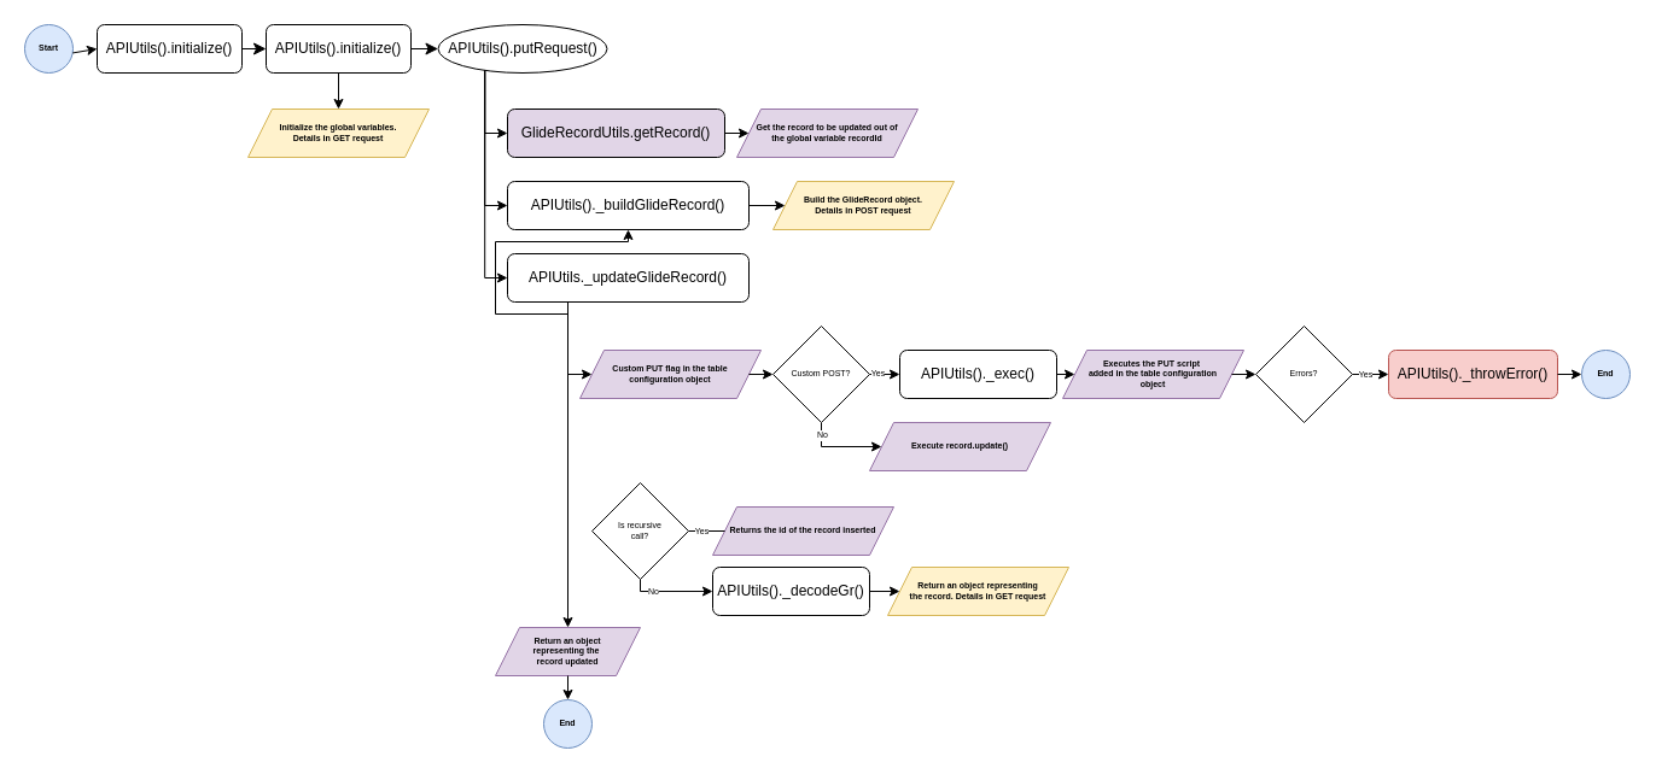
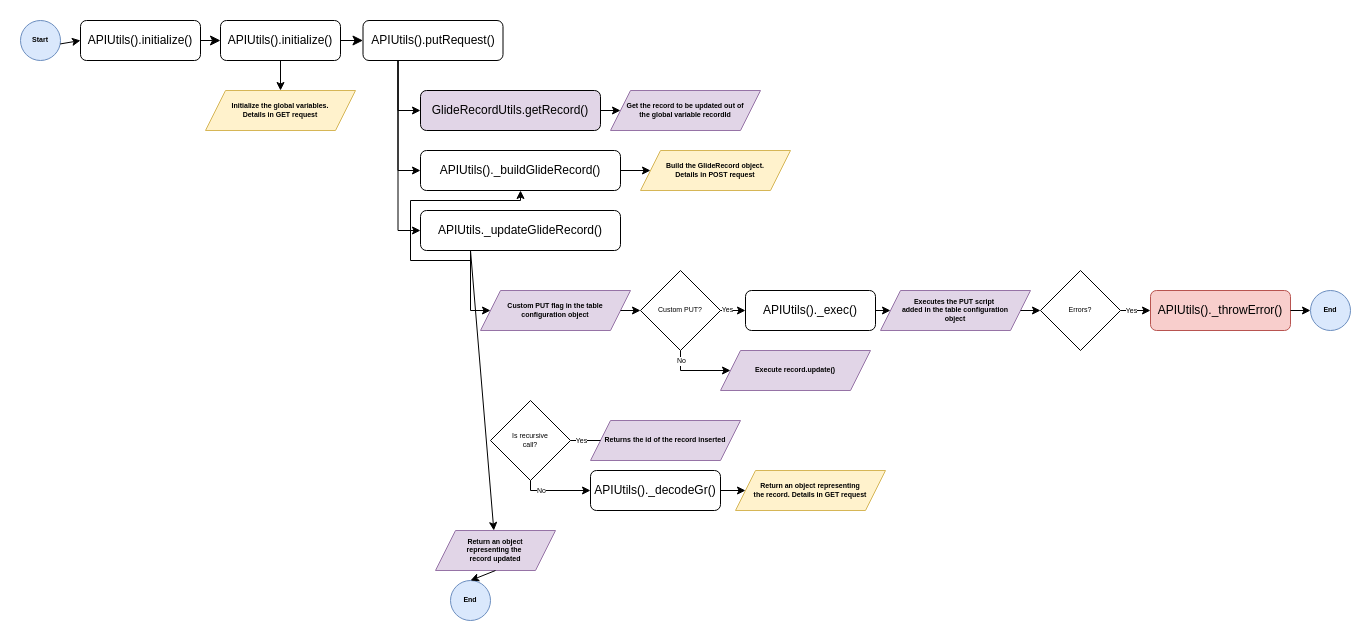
  <mxCell id="0" />
  <mxCell id="1" parent="0" />
  <mxCell id="2" value="APIUtils().initialize()" style="rounded=1;whiteSpace=wrap;html=1;fontSize=12;glass=0;strokeWidth=1;shadow=0;" parent="1" vertex="1"><mxGeometry x="80" y="20" width="120" height="40" as="geometry" /></mxCell>
  <mxCell id="3" value="APIUtils().initialize()" style="rounded=1;whiteSpace=wrap;html=1;fontSize=12;glass=0;strokeWidth=1;shadow=0;" parent="1" vertex="1"><mxGeometry x="220" y="20" width="120" height="40" as="geometry" /></mxCell>
  <mxCell id="4" value="" style="rounded=0;html=1;jettySize=auto;orthogonalLoop=1;fontSize=11;endArrow=classic;endFill=1;endSize=8;strokeWidth=1;shadow=0;labelBackgroundColor=none;edgeStyle=orthogonalEdgeStyle;exitX=1;exitY=0.5;exitDx=0;exitDy=0;entryX=0;entryY=0.5;entryDx=0;entryDy=0;" parent="1" source="2" target="3" edge="1"><mxGeometry x="0.333" y="20" relative="1" as="geometry"><mxPoint as="offset" /><mxPoint x="290" y="320" as="sourcePoint" /><mxPoint x="290" y="380" as="targetPoint" /></mxGeometry></mxCell>
- <mxCell id="5" value="APIUtils().putRequest()" style="ellipse;whiteSpace=wrap;html=1;fontSize=12;glass=0;strokeWidth=1;shadow=0;" parent="1" vertex="1"><mxGeometry x="362.51" y="20" width="140" height="40" as="geometry" /></mxCell>
+ <mxCell id="5" value="APIUtils().putRequest()" style="rounded=1;whiteSpace=wrap;html=1;fontSize=12;glass=0;strokeWidth=1;shadow=0;" parent="1" vertex="1"><mxGeometry x="362.51" y="20" width="140" height="40" as="geometry" /></mxCell>
  <mxCell id="6" value="" style="rounded=0;html=1;jettySize=auto;orthogonalLoop=1;fontSize=11;endArrow=classic;endFill=1;endSize=8;strokeWidth=1;shadow=0;labelBackgroundColor=none;entryX=0;entryY=0.5;entryDx=0;entryDy=0;exitX=1;exitY=0.5;exitDx=0;exitDy=0;" parent="1" source="3" target="5" edge="1"><mxGeometry x="0.333" y="20" relative="1" as="geometry"><mxPoint as="offset" /><mxPoint x="32.51" y="110" as="sourcePoint" /><mxPoint x="56.51" y="110" as="targetPoint" /></mxGeometry></mxCell>
  <mxCell id="7" value="Start" style="ellipse;whiteSpace=wrap;html=1;fontSize=7;fontStyle=1;fillColor=#dae8fc;strokeColor=#6c8ebf;" parent="1" vertex="1"><mxGeometry x="20" y="20" width="40" height="40" as="geometry" /></mxCell>
  <mxCell id="8" value="" style="endArrow=classic;html=1;rounded=0;fontSize=7;entryX=0;entryY=0.5;entryDx=0;entryDy=0;" parent="1" source="7" target="2" edge="1"><mxGeometry width="50" height="50" relative="1" as="geometry"><mxPoint x="110" y="230" as="sourcePoint" /><mxPoint x="160" y="180" as="targetPoint" /></mxGeometry></mxCell>
  <mxCell id="9" value="Initialize the global variables.&lt;br&gt;Details in GET request" style="shape=parallelogram;perimeter=parallelogramPerimeter;whiteSpace=wrap;html=1;fixedSize=1;fontSize=7;fillColor=#fff2cc;strokeColor=#d6b656;fontStyle=1" vertex="1" parent="1"><mxGeometry x="205" y="90" width="150" height="40" as="geometry" /></mxCell>
  <mxCell id="10" value="" style="endArrow=classic;html=1;rounded=0;exitX=0.5;exitY=1;exitDx=0;exitDy=0;" edge="1" parent="1" source="3" target="9"><mxGeometry width="50" height="50" relative="1" as="geometry"><mxPoint x="357.49" y="40" as="sourcePoint" /><mxPoint x="407.49" y="-10" as="targetPoint" /></mxGeometry></mxCell>
  <mxCell id="11" value="GlideRecordUtils.getRecord()" style="rounded=1;whiteSpace=wrap;html=1;fontSize=12;glass=0;strokeWidth=1;shadow=0;fillColor=#e1d5e7;" vertex="1" parent="1"><mxGeometry x="420" y="90" width="180" height="40" as="geometry" /></mxCell>
  <mxCell id="12" value="" style="endArrow=classic;html=1;rounded=0;exitX=0.25;exitY=1;exitDx=0;exitDy=0;entryX=0;entryY=0.5;entryDx=0;entryDy=0;edgeStyle=orthogonalEdgeStyle;" edge="1" parent="1" source="5" target="11"><mxGeometry width="50" height="50" relative="1" as="geometry"><mxPoint x="700" y="210" as="sourcePoint" /><mxPoint x="750" y="160" as="targetPoint" /></mxGeometry></mxCell>
  <mxCell id="13" value="Get the record to be updated out of&lt;br&gt;the global variable recordId" style="shape=parallelogram;perimeter=parallelogramPerimeter;whiteSpace=wrap;html=1;fixedSize=1;fontSize=7;fillColor=#e1d5e7;strokeColor=#9673a6;fontStyle=1" vertex="1" parent="1"><mxGeometry x="610" y="90" width="150" height="40" as="geometry" /></mxCell>
  <mxCell id="14" value="" style="endArrow=classic;html=1;rounded=0;exitX=1;exitY=0.5;exitDx=0;exitDy=0;" edge="1" parent="1" source="11" target="13"><mxGeometry width="50" height="50" relative="1" as="geometry"><mxPoint x="700" y="210" as="sourcePoint" /><mxPoint x="750" y="160" as="targetPoint" /></mxGeometry></mxCell>
  <mxCell id="15" value="APIUtils()._buildGlideRecord()" style="rounded=1;whiteSpace=wrap;html=1;fontSize=12;glass=0;strokeWidth=1;shadow=0;" vertex="1" parent="1"><mxGeometry x="420" y="150" width="200" height="40" as="geometry" /></mxCell>
  <mxCell id="16" value="" style="endArrow=classic;html=1;rounded=0;exitX=0.25;exitY=1;exitDx=0;exitDy=0;entryX=0;entryY=0.5;entryDx=0;entryDy=0;edgeStyle=orthogonalEdgeStyle;" edge="1" parent="1" source="5" target="15"><mxGeometry width="50" height="50" relative="1" as="geometry"><mxPoint x="407.51" y="70" as="sourcePoint" /><mxPoint x="430" y="120" as="targetPoint" /></mxGeometry></mxCell>
  <mxCell id="17" value="Build the GlideRecord object.&lt;br&gt;Details in POST request" style="shape=parallelogram;perimeter=parallelogramPerimeter;whiteSpace=wrap;html=1;fixedSize=1;fontSize=7;fillColor=#fff2cc;strokeColor=#d6b656;fontStyle=1" vertex="1" parent="1"><mxGeometry x="640" y="150" width="150" height="40" as="geometry" /></mxCell>
  <mxCell id="18" value="" style="endArrow=classic;html=1;rounded=0;exitX=1;exitY=0.5;exitDx=0;exitDy=0;entryX=0;entryY=0.5;entryDx=0;entryDy=0;" edge="1" parent="1" source="15" target="17"><mxGeometry width="50" height="50" relative="1" as="geometry"><mxPoint x="700" y="140" as="sourcePoint" /><mxPoint x="750" y="90" as="targetPoint" /></mxGeometry></mxCell>
  <mxCell id="19" value="APIUtils._updateGlideRecord()" style="rounded=1;whiteSpace=wrap;html=1;fontSize=12;glass=0;strokeWidth=1;shadow=0;" vertex="1" parent="1"><mxGeometry x="420" y="210" width="200" height="40" as="geometry" /></mxCell>
  <mxCell id="20" value="" style="endArrow=classic;html=1;rounded=0;exitX=0.25;exitY=1;exitDx=0;exitDy=0;entryX=0;entryY=0.5;entryDx=0;entryDy=0;edgeStyle=orthogonalEdgeStyle;" edge="1" parent="1" source="5" target="19"><mxGeometry width="50" height="50" relative="1" as="geometry"><mxPoint x="407.51" y="70" as="sourcePoint" /><mxPoint x="430" y="180" as="targetPoint" /></mxGeometry></mxCell>
  <mxCell id="21" value="Custom PUT flag in the table&lt;br&gt;configuration object" style="shape=parallelogram;perimeter=parallelogramPerimeter;whiteSpace=wrap;html=1;fixedSize=1;fontSize=7;fillColor=#e1d5e7;strokeColor=#9673a6;fontStyle=1" vertex="1" parent="1"><mxGeometry x="480" y="290" width="150" height="40" as="geometry" /></mxCell>
  <mxCell id="22" value="" style="endArrow=classic;html=1;rounded=0;fontSize=7;exitX=1;exitY=0.5;exitDx=0;exitDy=0;entryX=0;entryY=0.5;entryDx=0;entryDy=0;" edge="1" parent="1" source="21" target="45"><mxGeometry width="50" height="50" relative="1" as="geometry"><mxPoint x="632.51" y="297.36" as="sourcePoint" /><mxPoint x="682.51" y="310" as="targetPoint" /></mxGeometry></mxCell>
  <mxCell id="23" value="Yes" style="endArrow=classic;html=1;rounded=0;fontSize=7;exitX=1;exitY=0.5;exitDx=0;exitDy=0;entryX=0;entryY=0.5;entryDx=0;entryDy=0;" edge="1" parent="1" target="24" source="45"><mxGeometry x="-0.412" width="50" height="50" relative="1" as="geometry"><mxPoint x="762.51" y="310" as="sourcePoint" /><mxPoint x="852.51" y="247.36" as="targetPoint" /><mxPoint as="offset" /></mxGeometry></mxCell>
  <mxCell id="24" value="APIUtils()._exec()" style="rounded=1;whiteSpace=wrap;html=1;fontSize=12;glass=0;strokeWidth=1;shadow=0;" vertex="1" parent="1"><mxGeometry x="745" y="290" width="130" height="40" as="geometry" /></mxCell>
  <mxCell id="25" value="Executes the PUT script&amp;nbsp;&lt;br&gt;added in the table configuration&lt;br&gt;object" style="shape=parallelogram;perimeter=parallelogramPerimeter;whiteSpace=wrap;html=1;fixedSize=1;fontSize=7;fillColor=#e1d5e7;strokeColor=#9673a6;fontStyle=1" vertex="1" parent="1"><mxGeometry x="880" y="290" width="150" height="40" as="geometry" /></mxCell>
  <mxCell id="26" value="" style="endArrow=classic;html=1;rounded=0;fontSize=7;exitX=1;exitY=0.5;exitDx=0;exitDy=0;entryX=0;entryY=0.5;entryDx=0;entryDy=0;" edge="1" parent="1" source="24" target="25"><mxGeometry width="50" height="50" relative="1" as="geometry"><mxPoint x="1032.51" y="257.36" as="sourcePoint" /><mxPoint x="1082.51" y="207.36" as="targetPoint" /></mxGeometry></mxCell>
  <mxCell id="27" value="" style="endArrow=classic;html=1;rounded=0;fontSize=7;exitX=1;exitY=0.5;exitDx=0;exitDy=0;entryX=0;entryY=0.5;entryDx=0;entryDy=0;" edge="1" parent="1" source="25" target="47"><mxGeometry width="50" height="50" relative="1" as="geometry"><mxPoint x="1082.51" y="310" as="sourcePoint" /><mxPoint x="1092.51" y="310" as="targetPoint" /></mxGeometry></mxCell>
  <mxCell id="28" value="" style="endArrow=classic;html=1;rounded=0;exitX=1;exitY=0.5;exitDx=0;exitDy=0;edgeStyle=orthogonalEdgeStyle;entryX=0;entryY=0.5;entryDx=0;entryDy=0;" edge="1" parent="1" target="30" source="47"><mxGeometry width="50" height="50" relative="1" as="geometry"><mxPoint x="1172.51" y="310" as="sourcePoint" /><mxPoint x="1328.51" y="310" as="targetPoint" /></mxGeometry></mxCell>
  <mxCell id="29" value="Yes" style="edgeLabel;html=1;align=center;verticalAlign=middle;resizable=0;points=[];fontSize=7;" vertex="1" connectable="0" parent="28"><mxGeometry x="-0.2" relative="1" as="geometry"><mxPoint x="-2" as="offset" /></mxGeometry></mxCell>
  <mxCell id="30" value="APIUtils()._throwError()" style="rounded=1;whiteSpace=wrap;html=1;fontSize=12;glass=0;strokeWidth=1;shadow=0;fillColor=#f8cecc;strokeColor=#b85450;" vertex="1" parent="1"><mxGeometry x="1150" y="290" width="140" height="40" as="geometry" /></mxCell>
  <mxCell id="31" value="End" style="ellipse;whiteSpace=wrap;html=1;fontSize=7;fontStyle=1;fillColor=#dae8fc;strokeColor=#6c8ebf;" vertex="1" parent="1"><mxGeometry x="1310" y="290" width="40" height="40" as="geometry" /></mxCell>
  <mxCell id="32" value="" style="endArrow=classic;html=1;rounded=0;fontSize=7;exitX=1;exitY=0.5;exitDx=0;exitDy=0;entryX=0;entryY=0.5;entryDx=0;entryDy=0;" edge="1" parent="1" source="30" target="31"><mxGeometry width="50" height="50" relative="1" as="geometry"><mxPoint x="1498.51" y="340" as="sourcePoint" /><mxPoint x="1528.51" y="340" as="targetPoint" /></mxGeometry></mxCell>
  <mxCell id="33" value="Execute record.update()" style="shape=parallelogram;perimeter=parallelogramPerimeter;whiteSpace=wrap;html=1;fixedSize=1;fontSize=7;fillColor=#e1d5e7;strokeColor=#9673a6;fontStyle=1" vertex="1" parent="1"><mxGeometry x="720" y="350" width="150" height="40" as="geometry" /></mxCell>
  <mxCell id="34" value="" style="endArrow=classic;html=1;rounded=0;fontSize=7;exitX=0.5;exitY=1;exitDx=0;exitDy=0;entryX=0;entryY=0.5;entryDx=0;entryDy=0;edgeStyle=orthogonalEdgeStyle;" edge="1" parent="1" target="33" source="45"><mxGeometry width="50" height="50" relative="1" as="geometry"><mxPoint x="722.51" y="350" as="sourcePoint" /><mxPoint x="962.51" y="307.36" as="targetPoint" /><Array as="points"><mxPoint x="680" y="370" /></Array></mxGeometry></mxCell>
  <mxCell id="35" value="No" style="edgeLabel;html=1;align=center;verticalAlign=middle;resizable=0;points=[];fontSize=7;" vertex="1" connectable="0" parent="34"><mxGeometry x="-0.611" y="-2" relative="1" as="geometry"><mxPoint x="2" y="-4" as="offset" /></mxGeometry></mxCell>
  <mxCell id="36" value="Is recursive&lt;br&gt;call?" style="rhombus;whiteSpace=wrap;html=1;fontSize=7;" vertex="1" parent="1"><mxGeometry x="490" y="400" width="80" height="80" as="geometry" /></mxCell>
  <mxCell id="37" value="Returns the id of the record inserted" style="shape=parallelogram;perimeter=parallelogramPerimeter;whiteSpace=wrap;html=1;fixedSize=1;fontSize=7;fillColor=#e1d5e7;strokeColor=#9673a6;fontStyle=1" vertex="1" parent="1"><mxGeometry x="590" y="420" width="150" height="40" as="geometry" /></mxCell>
  <mxCell id="38" value="" style="endArrow=none;html=1;rounded=0;fontSize=7;exitX=1;exitY=0.5;exitDx=0;exitDy=0;entryX=0;entryY=0.5;entryDx=0;entryDy=0;" edge="1" parent="1" source="36" target="37"><mxGeometry width="50" height="50" relative="1" as="geometry"><mxPoint x="610" y="427.36" as="sourcePoint" /><mxPoint x="660" y="377.36" as="targetPoint" /></mxGeometry></mxCell>
  <mxCell id="39" value="Yes" style="edgeLabel;html=1;align=center;verticalAlign=middle;resizable=0;points=[];fontSize=7;" vertex="1" connectable="0" parent="38"><mxGeometry x="-0.087" relative="1" as="geometry"><mxPoint x="-4" as="offset" /></mxGeometry></mxCell>
  <mxCell id="40" value="APIUtils()._decodeGr()" style="rounded=1;whiteSpace=wrap;html=1;fontSize=12;glass=0;strokeWidth=1;shadow=0;" vertex="1" parent="1"><mxGeometry x="590" y="470" width="130" height="40" as="geometry" /></mxCell>
  <mxCell id="41" value="" style="endArrow=classic;html=1;rounded=0;fontSize=7;exitX=0.5;exitY=1;exitDx=0;exitDy=0;entryX=0;entryY=0.5;entryDx=0;entryDy=0;edgeStyle=orthogonalEdgeStyle;" edge="1" parent="1" source="36" target="40"><mxGeometry width="50" height="50" relative="1" as="geometry"><mxPoint x="680" y="547.36" as="sourcePoint" /><mxPoint x="730" y="497.36" as="targetPoint" /></mxGeometry></mxCell>
  <mxCell id="42" value="No" style="edgeLabel;html=1;align=center;verticalAlign=middle;resizable=0;points=[];fontSize=7;" vertex="1" connectable="0" parent="41"><mxGeometry x="-0.429" relative="1" as="geometry"><mxPoint as="offset" /></mxGeometry></mxCell>
  <mxCell id="43" value="Return an object representing&lt;br&gt;the record. Details in GET request" style="shape=parallelogram;perimeter=parallelogramPerimeter;whiteSpace=wrap;html=1;fixedSize=1;fontSize=7;fillColor=#fff2cc;strokeColor=#d6b656;fontStyle=1" vertex="1" parent="1"><mxGeometry x="735" y="470" width="150" height="40" as="geometry" /></mxCell>
  <mxCell id="44" value="" style="endArrow=classic;html=1;rounded=0;fontSize=7;exitX=1;exitY=0.5;exitDx=0;exitDy=0;entryX=0;entryY=0.5;entryDx=0;entryDy=0;" edge="1" parent="1" source="40" target="43"><mxGeometry width="50" height="50" relative="1" as="geometry"><mxPoint x="740" y="367.36" as="sourcePoint" /><mxPoint x="790" y="317.36" as="targetPoint" /></mxGeometry></mxCell>
- <mxCell id="45" value="Custom POST?" style="rhombus;whiteSpace=wrap;html=1;fontSize=7;" vertex="1" parent="1"><mxGeometry x="640" y="270" width="80" height="80" as="geometry" /></mxCell>
+ <mxCell id="45" value="Custom PUT?" style="rhombus;whiteSpace=wrap;html=1;fontSize=7;" vertex="1" parent="1"><mxGeometry x="640" y="270" width="80" height="80" as="geometry" /></mxCell>
  <mxCell id="46" value="" style="endArrow=classic;html=1;rounded=0;exitX=0.25;exitY=1;exitDx=0;exitDy=0;entryX=0;entryY=0.5;entryDx=0;entryDy=0;edgeStyle=orthogonalEdgeStyle;" edge="1" parent="1" source="19" target="21"><mxGeometry width="50" height="50" relative="1" as="geometry"><mxPoint x="710" y="270" as="sourcePoint" /><mxPoint x="760" y="220" as="targetPoint" /><Array as="points"><mxPoint x="470" y="310" /></Array></mxGeometry></mxCell>
  <mxCell id="47" value="Errors?" style="rhombus;whiteSpace=wrap;html=1;fontSize=7;" vertex="1" parent="1"><mxGeometry x="1040" y="270" width="80" height="80" as="geometry" /></mxCell>
  <mxCell id="48" value="" style="endArrow=classic;html=1;rounded=0;exitX=0.25;exitY=1;exitDx=0;exitDy=0;edgeStyle=orthogonalEdgeStyle;" edge="1" parent="1" source="19" target="15"><mxGeometry width="50" height="50" relative="1" as="geometry"><mxPoint x="480" y="260" as="sourcePoint" /><mxPoint x="500" y="320" as="targetPoint" /></mxGeometry></mxCell>
  <mxCell id="49" value="End" style="ellipse;whiteSpace=wrap;html=1;fontSize=7;fontStyle=1;fillColor=#dae8fc;strokeColor=#6c8ebf;" vertex="1" parent="1"><mxGeometry x="450" y="580" width="40" height="40" as="geometry" /></mxCell>
- <mxCell id="50" value="Return an object&lt;br&gt;representing the&amp;nbsp;&lt;br&gt;record updated" style="shape=parallelogram;perimeter=parallelogramPerimeter;whiteSpace=wrap;html=1;fixedSize=1;fontSize=7;fillColor=#e1d5e7;strokeColor=#9673a6;fontStyle=1" vertex="1" parent="1"><mxGeometry x="410" y="520" width="120" height="40" as="geometry" /></mxCell>
+ <mxCell id="50" value="Return an object&lt;br&gt;representing the&amp;nbsp;&lt;br&gt;record updated" style="shape=parallelogram;perimeter=parallelogramPerimeter;whiteSpace=wrap;html=1;fixedSize=1;fontSize=7;fillColor=#e1d5e7;strokeColor=#9673a6;fontStyle=1" vertex="1" parent="1"><mxGeometry x="435" y="530" width="120" height="40" as="geometry" /></mxCell>
  <mxCell id="51" value="" style="endArrow=classic;html=1;rounded=0;fontSize=7;exitX=0.25;exitY=1;exitDx=0;exitDy=0;" edge="1" parent="1" source="19" target="50"><mxGeometry width="50" height="50" relative="1" as="geometry"><mxPoint x="540" y="590" as="sourcePoint" /><mxPoint x="590" y="540" as="targetPoint" /></mxGeometry></mxCell>
  <mxCell id="52" value="" style="endArrow=classic;html=1;rounded=0;fontSize=7;exitX=0.5;exitY=1;exitDx=0;exitDy=0;entryX=0.5;entryY=0;entryDx=0;entryDy=0;" edge="1" parent="1" source="50" target="49"><mxGeometry width="50" height="50" relative="1" as="geometry"><mxPoint x="540" y="510" as="sourcePoint" /><mxPoint x="590" y="460" as="targetPoint" /></mxGeometry></mxCell>
